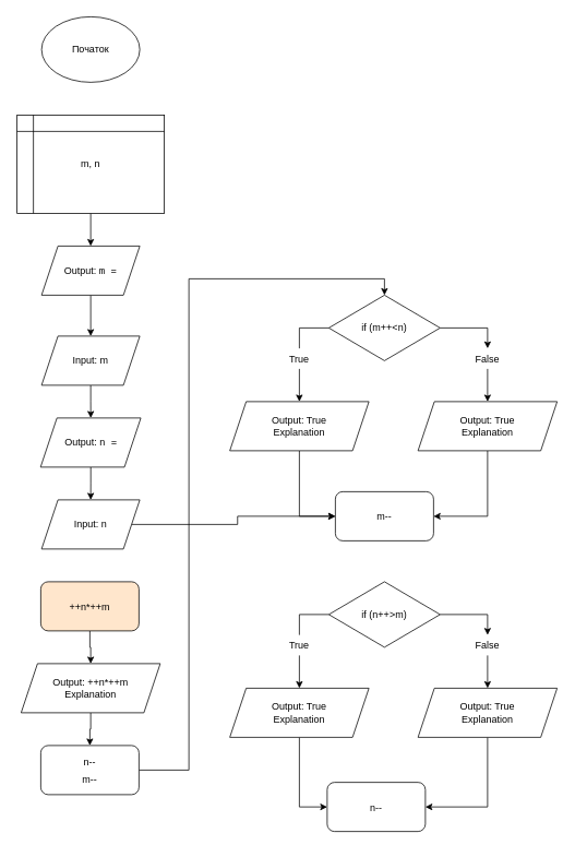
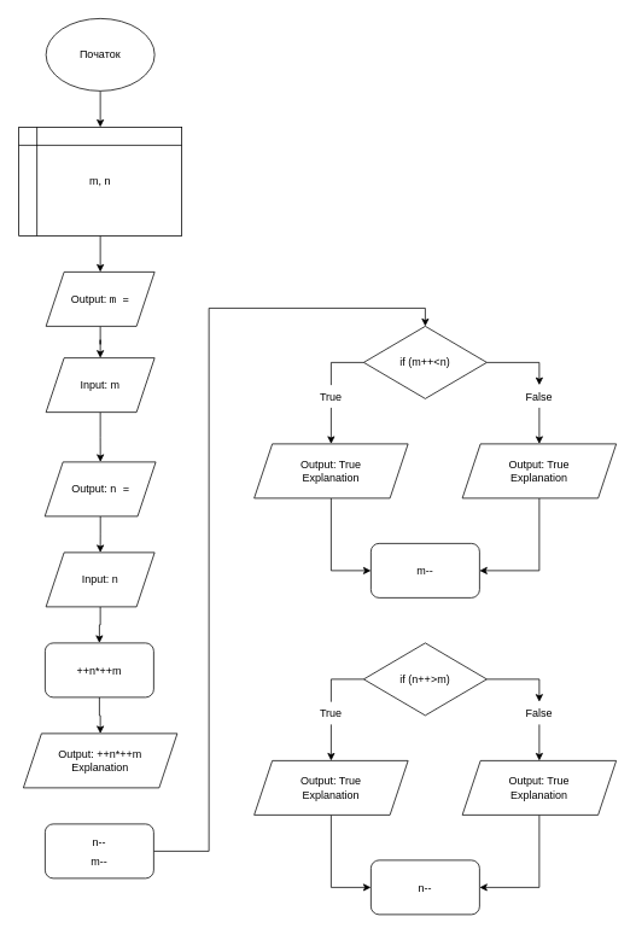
  <mxCell id="0" />
  <mxCell id="1" parent="0" />
+ <mxCell id="2" value="" style="edgeStyle=orthogonalEdgeStyle;rounded=0;orthogonalLoop=1;jettySize=auto;html=1;" edge="1" parent="1" source="3" target="5"><mxGeometry relative="1" as="geometry" /></mxCell>
  <mxCell id="3" value="Початок" style="ellipse;whiteSpace=wrap;html=1;" vertex="1" parent="1"><mxGeometry x="50" y="20" width="120" height="80" as="geometry" /></mxCell>
  <mxCell id="4" value="" style="edgeStyle=orthogonalEdgeStyle;rounded=0;orthogonalLoop=1;jettySize=auto;html=1;" edge="1" parent="1" source="5" target="7"><mxGeometry relative="1" as="geometry" /></mxCell>
  <mxCell id="5" value="m, n" style="shape=internalStorage;whiteSpace=wrap;html=1;backgroundOutline=1;" vertex="1" parent="1"><mxGeometry x="20" y="140" width="180" height="120" as="geometry" /></mxCell>
  <mxCell id="6" value="" style="edgeStyle=orthogonalEdgeStyle;rounded=0;orthogonalLoop=1;jettySize=auto;html=1;" edge="1" parent="1" source="7" target="9"><mxGeometry relative="1" as="geometry" /></mxCell>
  <mxCell id="7" value="&lt;p&gt;&lt;font style=&quot;font-size: 12px;&quot;&gt;Output: &lt;font face=&quot;Consolas, Courier New, monospace&quot;&gt;&lt;span style=&quot;white-space: pre;&quot;&gt;m =&lt;/span&gt;&lt;/font&gt;&lt;/font&gt;&lt;/p&gt;" style="shape=parallelogram;perimeter=parallelogramPerimeter;whiteSpace=wrap;html=1;fixedSize=1;" vertex="1" parent="1"><mxGeometry x="50" y="300" width="120" height="60" as="geometry" /></mxCell>
  <mxCell id="8" value="" style="edgeStyle=orthogonalEdgeStyle;rounded=0;orthogonalLoop=1;jettySize=auto;html=1;" edge="1" parent="1" source="9" target="11"><mxGeometry relative="1" as="geometry" /></mxCell>
- <mxCell id="9" value="&lt;p&gt;Input: m&lt;/p&gt;" style="shape=parallelogram;perimeter=parallelogramPerimeter;whiteSpace=wrap;html=1;fixedSize=1;" vertex="1" parent="1"><mxGeometry x="50" y="410" width="120" height="60" as="geometry" /></mxCell>
+ <mxCell id="9" value="&lt;p&gt;Input: m&lt;/p&gt;" style="shape=parallelogram;perimeter=parallelogramPerimeter;whiteSpace=wrap;html=1;fixedSize=1;" vertex="1" parent="1"><mxGeometry x="50" y="395" width="120" height="60" as="geometry" /></mxCell>
  <mxCell id="10" value="" style="edgeStyle=orthogonalEdgeStyle;rounded=0;orthogonalLoop=1;jettySize=auto;html=1;" edge="1" parent="1" source="11" target="13"><mxGeometry relative="1" as="geometry" /></mxCell>
  <mxCell id="11" value="&lt;p&gt;&lt;font style=&quot;font-size: 12px;&quot;&gt;Output: n&lt;font face=&quot;Consolas, Courier New, monospace&quot;&gt;&lt;span style=&quot;white-space: pre;&quot;&gt; =&lt;/span&gt;&lt;/font&gt;&lt;/font&gt;&lt;/p&gt;" style="shape=parallelogram;perimeter=parallelogramPerimeter;whiteSpace=wrap;html=1;fixedSize=1;" vertex="1" parent="1"><mxGeometry x="48.75" y="510" width="122.5" height="60" as="geometry" /></mxCell>
- <mxCell id="12" value="" style="edgeStyle=orthogonalEdgeStyle;rounded=0;orthogonalLoop=1;jettySize=auto;html=1;" edge="1" parent="1" source="13" target="31"><mxGeometry relative="1" as="geometry" /></mxCell>
+ <mxCell id="12" value="" style="edgeStyle=orthogonalEdgeStyle;rounded=0;orthogonalLoop=1;jettySize=auto;html=1;" edge="1" parent="1" source="13" target="15"><mxGeometry relative="1" as="geometry" /></mxCell>
  <mxCell id="13" value="&lt;p&gt;Input: n&lt;/p&gt;" style="shape=parallelogram;perimeter=parallelogramPerimeter;whiteSpace=wrap;html=1;fixedSize=1;" vertex="1" parent="1"><mxGeometry x="50" y="610" width="120" height="60" as="geometry" /></mxCell>
  <mxCell id="14" value="" style="edgeStyle=orthogonalEdgeStyle;rounded=0;orthogonalLoop=1;jettySize=auto;html=1;" edge="1" parent="1" source="15" target="17"><mxGeometry relative="1" as="geometry" /></mxCell>
- <mxCell id="15" value="&lt;div style=&quot;line-height: 22px; white-space: pre;&quot;&gt;&lt;font style=&quot;font-size: 12px;&quot; face=&quot;Helvetica&quot;&gt;++n*++m&lt;/font&gt;&lt;/div&gt;" style="rounded=1;whiteSpace=wrap;html=1;fillColor=#ffe6cc;" vertex="1" parent="1"><mxGeometry x="49" y="710" width="120" height="60" as="geometry" /></mxCell>
- <mxCell id="16" value="" style="edgeStyle=orthogonalEdgeStyle;rounded=0;orthogonalLoop=1;jettySize=auto;html=1;" edge="1" parent="1" source="17" target="19"><mxGeometry relative="1" as="geometry" /></mxCell>
+ <mxCell id="15" value="&lt;div style=&quot;line-height: 22px; white-space: pre;&quot;&gt;&lt;font style=&quot;font-size: 12px;&quot; face=&quot;Helvetica&quot;&gt;++n*++m&lt;/font&gt;&lt;/div&gt;" style="rounded=1;whiteSpace=wrap;html=1;" vertex="1" parent="1"><mxGeometry x="49" y="710" width="120" height="60" as="geometry" /></mxCell>
  <mxCell id="17" value="Output: ++n*++m&lt;div&gt;Explanation&lt;/div&gt;" style="shape=parallelogram;perimeter=parallelogramPerimeter;whiteSpace=wrap;html=1;fixedSize=1;" vertex="1" parent="1"><mxGeometry x="25" y="810" width="170" height="60" as="geometry" /></mxCell>
  <mxCell id="18" style="edgeStyle=orthogonalEdgeStyle;rounded=0;orthogonalLoop=1;jettySize=auto;html=1;entryX=0.5;entryY=0;entryDx=0;entryDy=0;" edge="1" parent="1" source="19" target="24"><mxGeometry relative="1" as="geometry"><Array as="points"><mxPoint x="230" y="940" /><mxPoint x="230" y="340" /><mxPoint x="469" y="340" /></Array></mxGeometry></mxCell>
  <mxCell id="19" value="&lt;div style=&quot;line-height: 22px; white-space: pre;&quot;&gt;n--&lt;/div&gt;&lt;div style=&quot;line-height: 22px; white-space: pre;&quot;&gt;m--&lt;/div&gt;" style="rounded=1;whiteSpace=wrap;html=1;" vertex="1" parent="1"><mxGeometry x="49" y="910" width="120" height="60" as="geometry" /></mxCell>
  <mxCell id="20" value="" style="edgeStyle=orthogonalEdgeStyle;rounded=0;orthogonalLoop=1;jettySize=auto;html=1;exitX=0.5;exitY=1;exitDx=0;exitDy=0;entryX=0.5;entryY=0;entryDx=0;entryDy=0;" edge="1" parent="1" source="28" target="26"><mxGeometry relative="1" as="geometry"><mxPoint x="354" y="530" as="sourcePoint" /></mxGeometry></mxCell>
  <mxCell id="21" style="edgeStyle=orthogonalEdgeStyle;rounded=0;orthogonalLoop=1;jettySize=auto;html=1;exitX=0.5;exitY=1;exitDx=0;exitDy=0;entryX=1;entryY=0.5;entryDx=0;entryDy=0;" edge="1" parent="1" source="22" target="31"><mxGeometry relative="1" as="geometry" /></mxCell>
  <mxCell id="22" value="Output: True&lt;div&gt;Explanation&lt;/div&gt;" style="shape=parallelogram;perimeter=parallelogramPerimeter;whiteSpace=wrap;html=1;fixedSize=1;" vertex="1" parent="1"><mxGeometry x="510" y="490" width="170" height="60" as="geometry" /></mxCell>
  <mxCell id="23" style="edgeStyle=orthogonalEdgeStyle;rounded=0;orthogonalLoop=1;jettySize=auto;html=1;entryX=0.5;entryY=0;entryDx=0;entryDy=0;exitX=0.5;exitY=1;exitDx=0;exitDy=0;" edge="1" parent="1" source="30" target="22"><mxGeometry relative="1" as="geometry" /></mxCell>
  <mxCell id="24" value="if (m++&amp;lt;n)" style="rhombus;whiteSpace=wrap;html=1;" vertex="1" parent="1"><mxGeometry x="401" y="360" width="136" height="80" as="geometry" /></mxCell>
  <mxCell id="25" style="edgeStyle=orthogonalEdgeStyle;rounded=0;orthogonalLoop=1;jettySize=auto;html=1;entryX=0;entryY=0.5;entryDx=0;entryDy=0;" edge="1" parent="1" source="26" target="31"><mxGeometry relative="1" as="geometry" /></mxCell>
  <mxCell id="26" value="Output: True&lt;div&gt;Explanation&lt;/div&gt;" style="shape=parallelogram;perimeter=parallelogramPerimeter;whiteSpace=wrap;html=1;fixedSize=1;" vertex="1" parent="1"><mxGeometry x="280" y="490" width="170" height="60" as="geometry" /></mxCell>
  <mxCell id="27" value="" style="edgeStyle=orthogonalEdgeStyle;rounded=0;orthogonalLoop=1;jettySize=auto;html=1;exitX=0;exitY=0.5;exitDx=0;exitDy=0;entryX=0.5;entryY=0;entryDx=0;entryDy=0;endArrow=none;endFill=0;" edge="1" parent="1" source="24" target="28"><mxGeometry relative="1" as="geometry"><mxPoint x="401" y="400" as="sourcePoint" /><mxPoint x="364" y="490" as="targetPoint" /></mxGeometry></mxCell>
  <mxCell id="28" value="True" style="text;html=1;align=center;verticalAlign=middle;whiteSpace=wrap;rounded=0;" vertex="1" parent="1"><mxGeometry x="340" y="425" width="50" height="25" as="geometry" /></mxCell>
  <mxCell id="29" value="" style="edgeStyle=orthogonalEdgeStyle;rounded=0;orthogonalLoop=1;jettySize=auto;html=1;entryX=0.5;entryY=0;entryDx=0;entryDy=0;exitX=1;exitY=0.5;exitDx=0;exitDy=0;" edge="1" parent="1" source="24" target="30"><mxGeometry relative="1" as="geometry"><mxPoint x="537" y="400" as="sourcePoint" /><mxPoint x="595" y="490" as="targetPoint" /></mxGeometry></mxCell>
  <mxCell id="30" value="False" style="text;html=1;align=center;verticalAlign=middle;whiteSpace=wrap;rounded=0;" vertex="1" parent="1"><mxGeometry x="575" y="425" width="40" height="25" as="geometry" /></mxCell>
  <mxCell id="31" value="&lt;div style=&quot;line-height: 22px; white-space: pre;&quot;&gt;&lt;span style=&quot;background-color: initial;&quot;&gt;m--&lt;/span&gt;&lt;br&gt;&lt;/div&gt;" style="rounded=1;whiteSpace=wrap;html=1;" vertex="1" parent="1"><mxGeometry x="409" y="600" width="120" height="60" as="geometry" /></mxCell>
  <mxCell id="32" value="" style="edgeStyle=orthogonalEdgeStyle;rounded=0;orthogonalLoop=1;jettySize=auto;html=1;exitX=0.5;exitY=1;exitDx=0;exitDy=0;entryX=0.5;entryY=0;entryDx=0;entryDy=0;" edge="1" parent="1" source="40" target="38"><mxGeometry relative="1" as="geometry"><mxPoint x="354" y="880" as="sourcePoint" /></mxGeometry></mxCell>
  <mxCell id="33" style="edgeStyle=orthogonalEdgeStyle;rounded=0;orthogonalLoop=1;jettySize=auto;html=1;exitX=0.5;exitY=1;exitDx=0;exitDy=0;entryX=1;entryY=0.5;entryDx=0;entryDy=0;" edge="1" parent="1" source="34" target="43"><mxGeometry relative="1" as="geometry" /></mxCell>
  <mxCell id="34" value="Output: True&lt;div&gt;Explanation&lt;/div&gt;" style="shape=parallelogram;perimeter=parallelogramPerimeter;whiteSpace=wrap;html=1;fixedSize=1;" vertex="1" parent="1"><mxGeometry x="510" y="840" width="170" height="60" as="geometry" /></mxCell>
  <mxCell id="35" style="edgeStyle=orthogonalEdgeStyle;rounded=0;orthogonalLoop=1;jettySize=auto;html=1;entryX=0.5;entryY=0;entryDx=0;entryDy=0;exitX=0.5;exitY=1;exitDx=0;exitDy=0;" edge="1" parent="1" source="42" target="34"><mxGeometry relative="1" as="geometry" /></mxCell>
  <mxCell id="36" value="if (n++&amp;gt;m)" style="rhombus;whiteSpace=wrap;html=1;" vertex="1" parent="1"><mxGeometry x="401" y="710" width="136" height="80" as="geometry" /></mxCell>
  <mxCell id="37" style="edgeStyle=orthogonalEdgeStyle;rounded=0;orthogonalLoop=1;jettySize=auto;html=1;entryX=0;entryY=0.5;entryDx=0;entryDy=0;" edge="1" parent="1" source="38" target="43"><mxGeometry relative="1" as="geometry" /></mxCell>
  <mxCell id="38" value="Output: True&lt;div&gt;Explanation&lt;/div&gt;" style="shape=parallelogram;perimeter=parallelogramPerimeter;whiteSpace=wrap;html=1;fixedSize=1;" vertex="1" parent="1"><mxGeometry x="280" y="840" width="170" height="60" as="geometry" /></mxCell>
  <mxCell id="39" value="" style="edgeStyle=orthogonalEdgeStyle;rounded=0;orthogonalLoop=1;jettySize=auto;html=1;exitX=0;exitY=0.5;exitDx=0;exitDy=0;entryX=0.5;entryY=0;entryDx=0;entryDy=0;endArrow=none;endFill=0;" edge="1" parent="1" source="36" target="40"><mxGeometry relative="1" as="geometry"><mxPoint x="401" y="750" as="sourcePoint" /><mxPoint x="364" y="840" as="targetPoint" /></mxGeometry></mxCell>
  <mxCell id="40" value="True" style="text;html=1;align=center;verticalAlign=middle;whiteSpace=wrap;rounded=0;" vertex="1" parent="1"><mxGeometry x="340" y="775" width="50" height="25" as="geometry" /></mxCell>
  <mxCell id="41" value="" style="edgeStyle=orthogonalEdgeStyle;rounded=0;orthogonalLoop=1;jettySize=auto;html=1;entryX=0.5;entryY=0;entryDx=0;entryDy=0;exitX=1;exitY=0.5;exitDx=0;exitDy=0;" edge="1" parent="1" source="36" target="42"><mxGeometry relative="1" as="geometry"><mxPoint x="537" y="750" as="sourcePoint" /><mxPoint x="595" y="840" as="targetPoint" /></mxGeometry></mxCell>
  <mxCell id="42" value="False" style="text;html=1;align=center;verticalAlign=middle;whiteSpace=wrap;rounded=0;" vertex="1" parent="1"><mxGeometry x="575" y="775" width="40" height="25" as="geometry" /></mxCell>
- <mxCell id="43" value="&lt;div style=&quot;line-height: 22px; white-space: pre;&quot;&gt;&lt;span style=&quot;background-color: initial;&quot;&gt;n--&lt;/span&gt;&lt;br&gt;&lt;/div&gt;" style="rounded=1;whiteSpace=wrap;html=1;" vertex="1" parent="1"><mxGeometry x="399" y="955" width="120" height="60" as="geometry" /></mxCell>
+ <mxCell id="43" value="&lt;div style=&quot;line-height: 22px; white-space: pre;&quot;&gt;&lt;span style=&quot;background-color: initial;&quot;&gt;n--&lt;/span&gt;&lt;br&gt;&lt;/div&gt;" style="rounded=1;whiteSpace=wrap;html=1;" vertex="1" parent="1"><mxGeometry x="409" y="950" width="120" height="60" as="geometry" /></mxCell>
